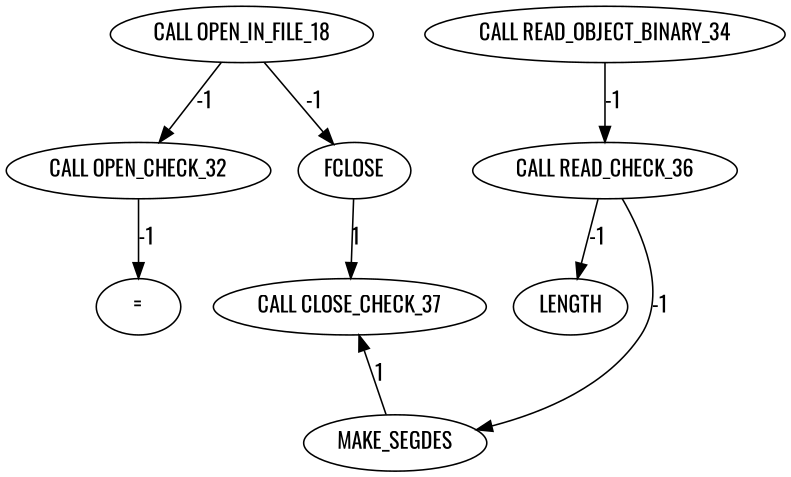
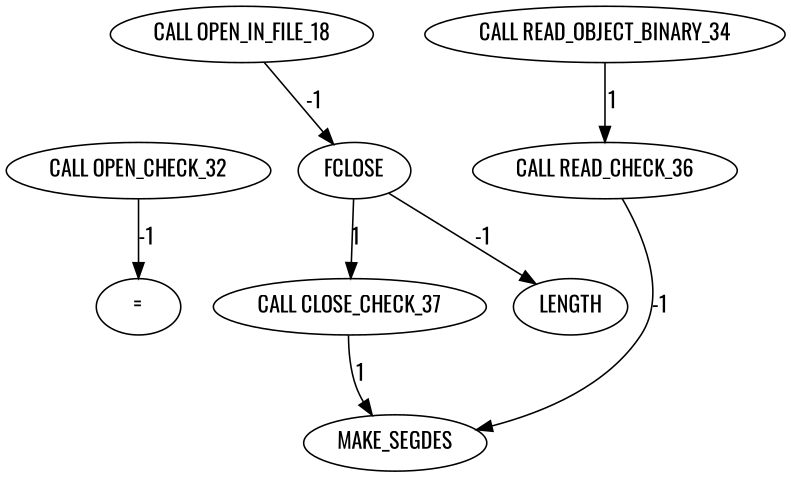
  digraph {
    fontname=Oswald
    node [cost=0 fontname=Oswald]
    edge [cost=-1 fontname=Oswald]
    n1 [label="CALL OPEN_IN_FILE_18"]
    n2 [label="CALL OPEN_CHECK_32"]
    n3 [label=FCLOSE]
    n4 [cost=344 label="="]
    n5 [label="CALL CLOSE_CHECK_37"]
    n6 [label="CALL READ_CHECK_36"]
    n7 [cost=86 label=MAKE_SEGDES]
    n8 [label=LENGTH]
    n9 [label="CALL READ_OBJECT_BINARY_34"]
-   n1 -> n2 [label=-1]
    n1 -> n3 [label=-1]
    n2 -> n4 [label=-1]
    n3 -> n5 [label=1]
-   n6 -> n8 [label=-1]
+   n3 -> n8 [label=-1]
    n6 -> n7 [label=-1]
-   n7 -> n5 [cost=1 label=1]
-   n9 -> n6 [label=-1]
+   n5 -> n7 [cost=1 label=1]
+   n9 -> n6 [label=1]
  }
